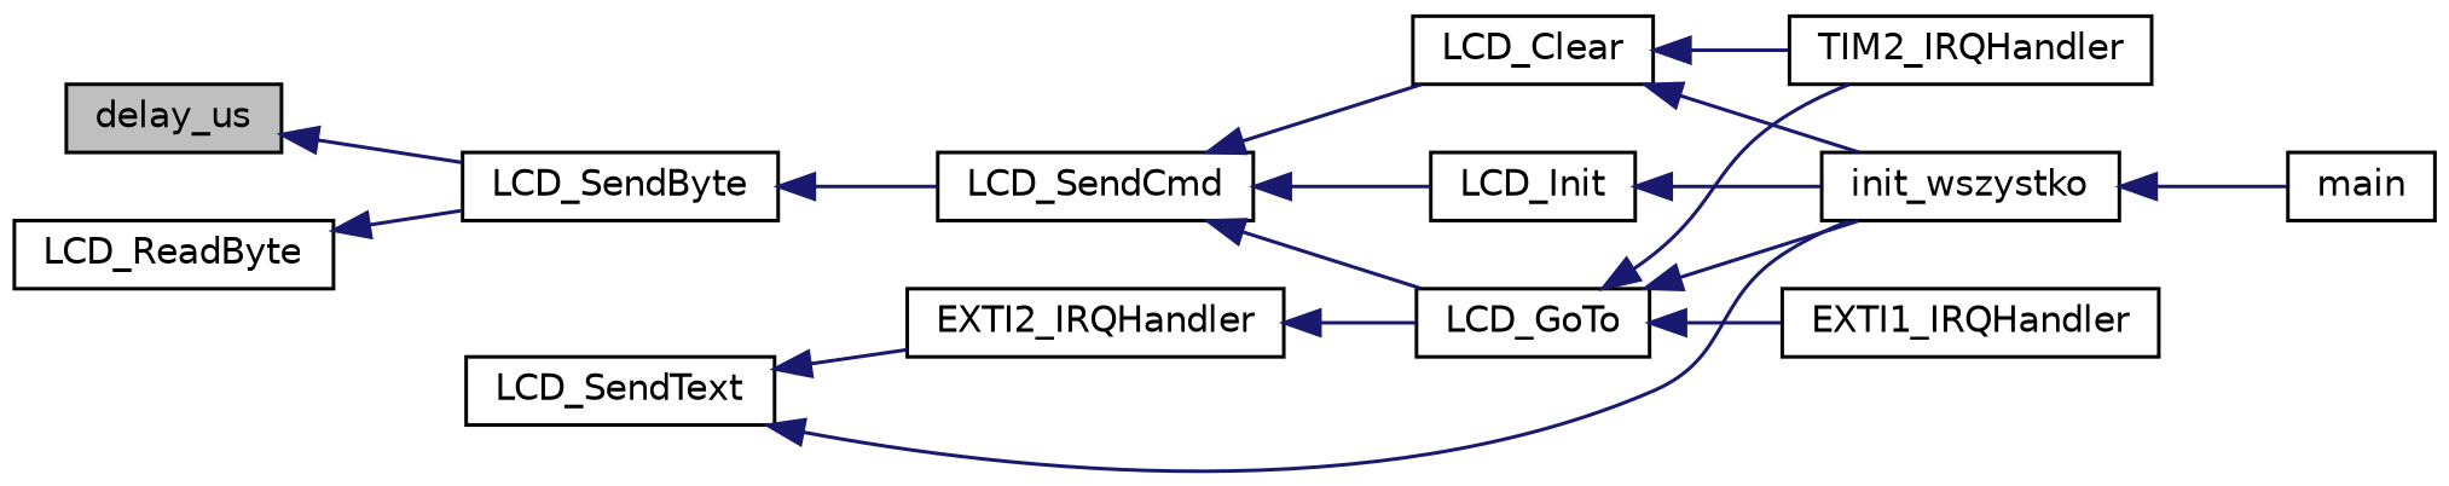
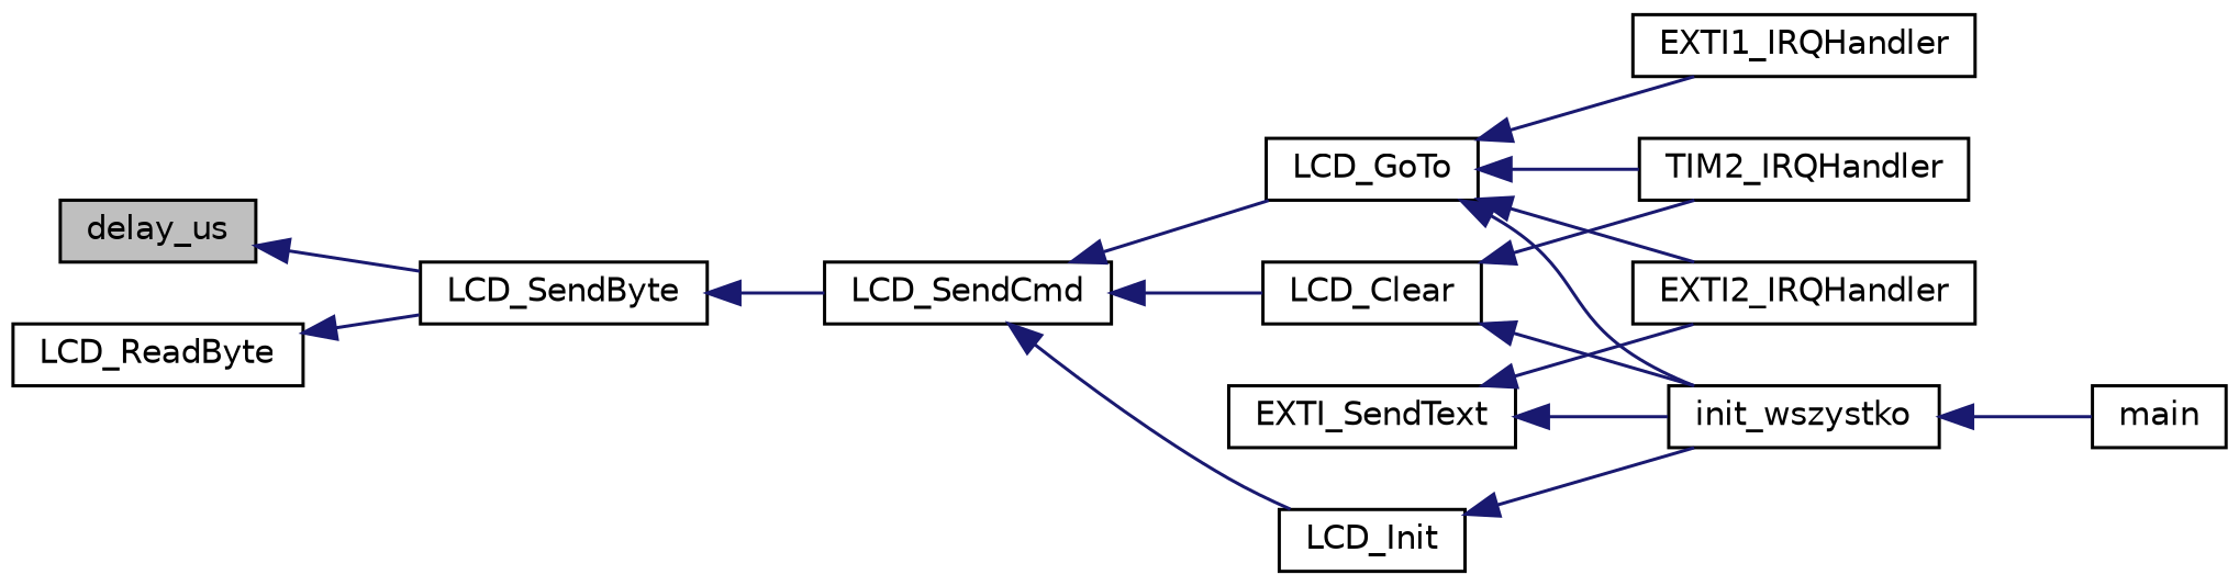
  digraph {
    rankdir=LR
    node [color=black fillcolor=white fontname=Helvetica fontsize=10 shape=record style=filled]
    edge [color=midnightblue dir=back fontname=Helvetica fontsize=10 labelfontname=Helvetica labelfontsize=10 style=solid]
    n1 [fillcolor=grey75 fontcolor=black height=0.2 label=delay_us width=0.4]
    n2 [height=0.2 label=LCD_SendByte width=0.4]
    n3 [height=0.2 label=LCD_ReadByte width=0.4]
    n4 [height=0.2 label=LCD_SendCmd width=0.4]
    n5 [height=0.2 label=LCD_Clear width=0.4]
    n6 [height=0.2 label=LCD_GoTo width=0.4]
    n7 [height=0.2 label=LCD_Init width=0.4]
    n8 [height=0.2 label=init_wszystko width=0.4]
    n9 [height=0.2 label=TIM2_IRQHandler width=0.4]
    n10 [height=0.2 label=EXTI1_IRQHandler width=0.4]
    n11 [height=0.2 label=EXTI2_IRQHandler width=0.4]
    n12 [height=0.2 label=main width=0.4]
-   n13 [height=0.2 label=LCD_SendText width=0.4]
+   n13 [height=0.2 label=EXTI_SendText width=0.4]
    n1 -> n2
    n2 -> n4
    n3 -> n2
    n4 -> n5
    n4 -> n6
    n4 -> n7
    n5 -> n8
    n5 -> n9
    n6 -> n8
    n6 -> n9
    n6 -> n10
-   n11 -> n6
+   n6 -> n11
    n7 -> n8
    n8 -> n12
    n13 -> n8
    n13 -> n11
  }
